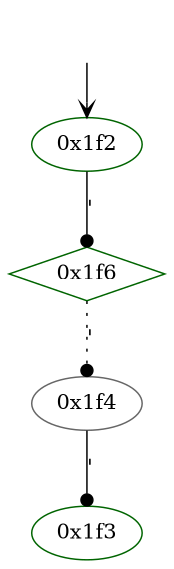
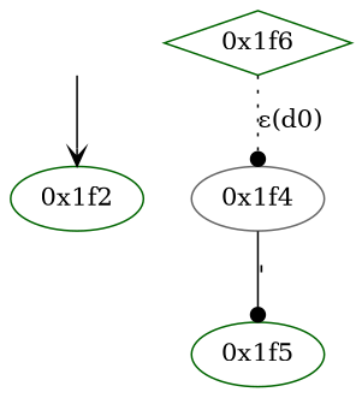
  digraph {
    node [color=darkgreen shape=ellipse]
    edge [arrowhead=dot style=solid]
    fake [style=invisible color="" shape=""]
    "0x1f2" [root=true]
    n3 [label="0x1f6" shape=diamond]
    "0x1f4" [color=gray40]
-   "0x1f5" [label="0x1f3"]
+   "0x1f5"
    fake -> "0x1f2" [arrowhead=vee]
-   "0x1f2" -> n3 [label="'"]
-   n3 -> "0x1f4" [label="'" style=dotted]
+   n3 -> "0x1f4" [label="ε(d0)" style=dotted]
    "0x1f4" -> "0x1f5" [label="'"]
  }
